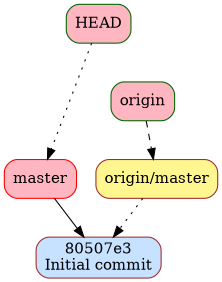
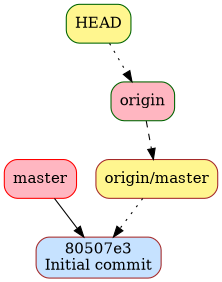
  digraph {
    node [color=brown fillcolor=lightpink shape=box style="rounded,filled"]
    edge [style=dotted]
    n1 [color=red label=master]
    n2 [fillcolor=slategray1 label="80507e3\nInitial commit"]
-   n3 [color=darkgreen label=HEAD]
+   n3 [color=darkgreen fillcolor=khaki1 label=HEAD]
    n4 [fillcolor=khaki1 label="origin/master"]
    n5 [color=darkgreen label=origin]
    n1 -> n2 [style=solid]
-   n3 -> n1
+   n3 -> n5
    n4 -> n2
    n5 -> n4 [style=dashed]
  }
